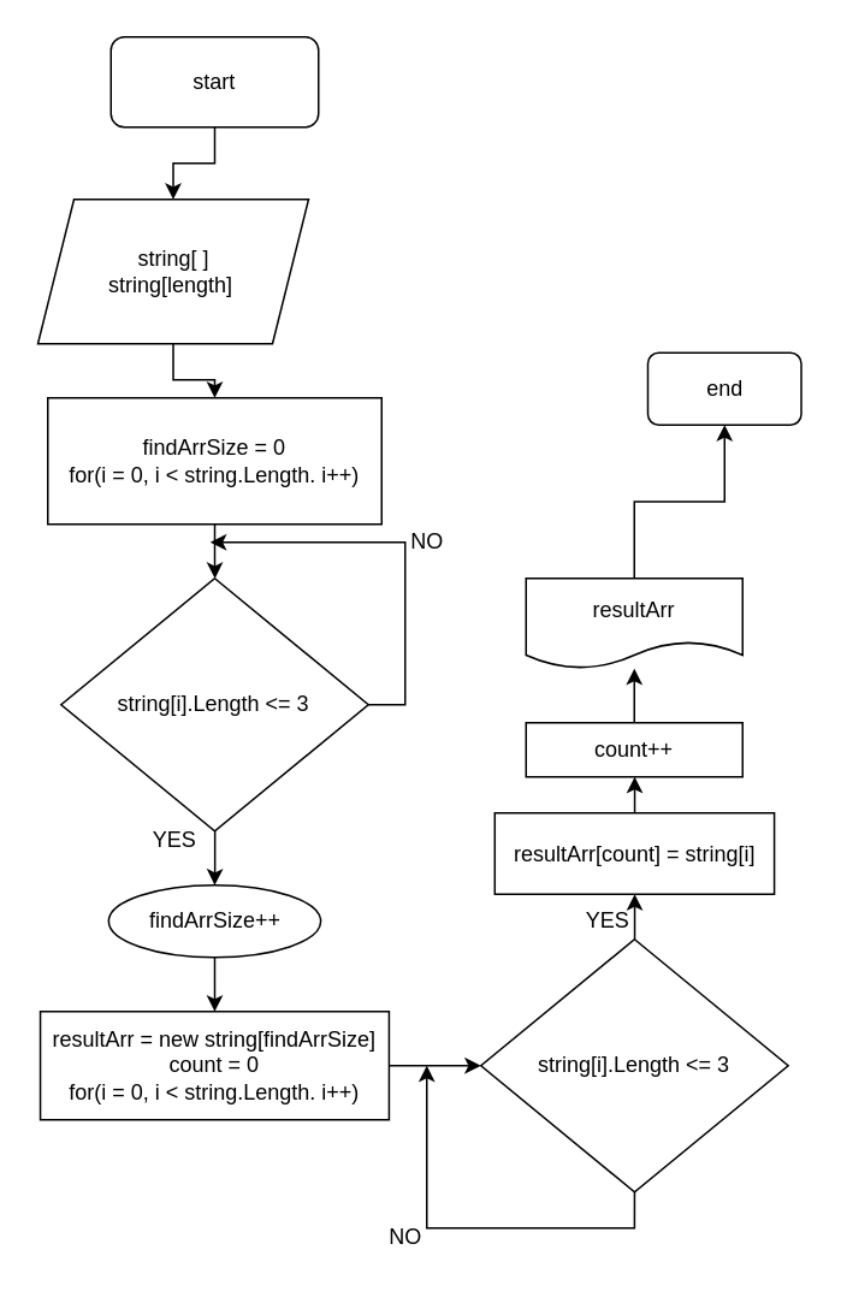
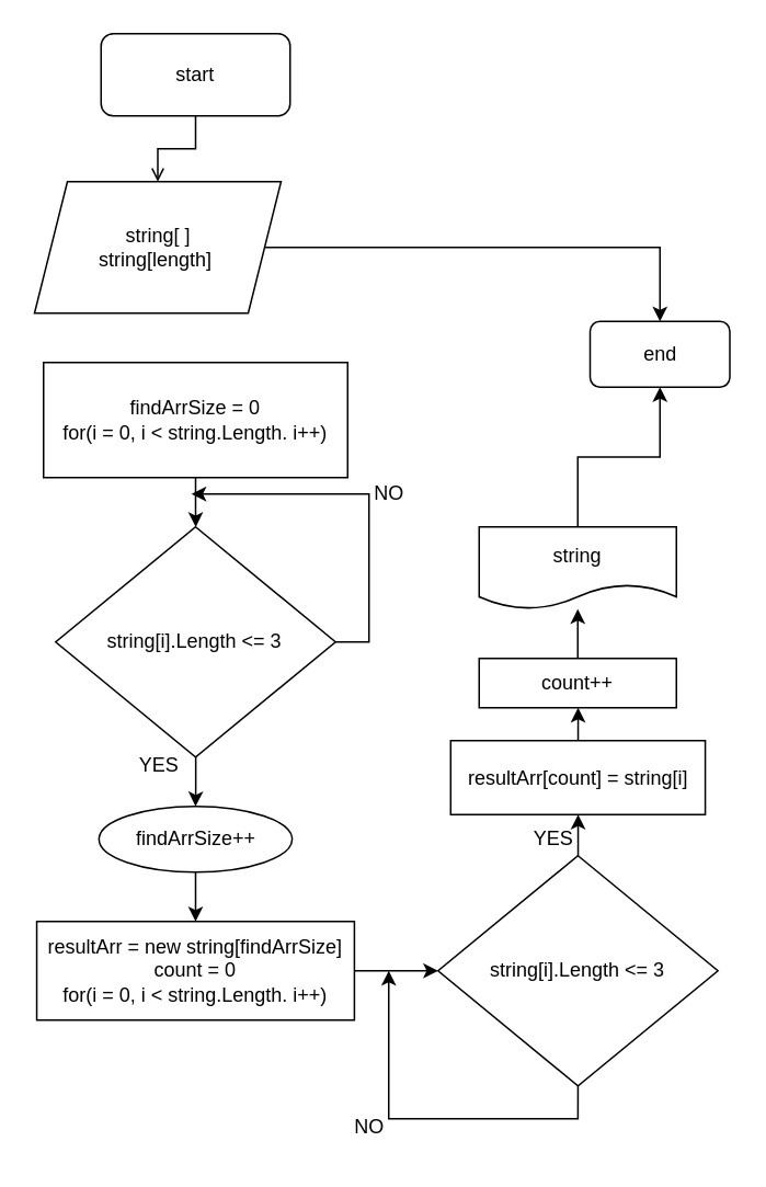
  <mxCell id="0" />
  <mxCell id="1" parent="0" />
- <mxCell id="2" value="" style="edgeStyle=orthogonalEdgeStyle;rounded=0;orthogonalLoop=1;jettySize=auto;html=1;" parent="1" source="3" target="5" edge="1"><mxGeometry relative="1" as="geometry" /></mxCell>
+ <mxCell id="2" value="" style="edgeStyle=orthogonalEdgeStyle;rounded=0;orthogonalLoop=1;jettySize=auto;html=1;endArrow=open;" parent="1" source="3" target="5" edge="1"><mxGeometry relative="1" as="geometry" /></mxCell>
  <mxCell id="3" value="start" style="rounded=1;whiteSpace=wrap;html=1;" parent="1" vertex="1"><mxGeometry x="61" y="20" width="115" height="50" as="geometry" /></mxCell>
- <mxCell id="4" value="" style="edgeStyle=orthogonalEdgeStyle;rounded=0;orthogonalLoop=1;jettySize=auto;html=1;" edge="1" parent="1" source="5" target="7"><mxGeometry relative="1" as="geometry" /></mxCell>
+ <mxCell id="4" value="" style="edgeStyle=orthogonalEdgeStyle;rounded=0;orthogonalLoop=1;jettySize=auto;html=1;" edge="1" parent="1" source="5" target="28"><mxGeometry relative="1" as="geometry" /></mxCell>
  <mxCell id="5" value="string[ ]&lt;br&gt;string[length]&amp;nbsp;" style="shape=parallelogram;perimeter=parallelogramPerimeter;whiteSpace=wrap;html=1;fixedSize=1;" parent="1" vertex="1"><mxGeometry x="20.5" y="110" width="150" height="80" as="geometry" /></mxCell>
  <mxCell id="6" value="" style="edgeStyle=orthogonalEdgeStyle;rounded=0;orthogonalLoop=1;jettySize=auto;html=1;" edge="1" parent="1" source="7" target="10"><mxGeometry relative="1" as="geometry" /></mxCell>
  <mxCell id="7" value="findArrSize = 0&lt;br&gt;for(i = 0, i &amp;lt; string.Length. i++)" style="rounded=0;whiteSpace=wrap;html=1;" vertex="1" parent="1"><mxGeometry x="26" y="220" width="185" height="70" as="geometry" /></mxCell>
  <mxCell id="8" style="edgeStyle=orthogonalEdgeStyle;rounded=0;orthogonalLoop=1;jettySize=auto;html=1;" edge="1" parent="1" source="10"><mxGeometry relative="1" as="geometry"><mxPoint x="116" y="300" as="targetPoint" /><Array as="points"><mxPoint x="224" y="390" /><mxPoint x="224" y="300" /></Array></mxGeometry></mxCell>
  <mxCell id="9" value="" style="edgeStyle=orthogonalEdgeStyle;rounded=0;orthogonalLoop=1;jettySize=auto;html=1;" edge="1" parent="1" source="10" target="13"><mxGeometry relative="1" as="geometry" /></mxCell>
  <mxCell id="10" value="string[i].Length &amp;lt;= 3" style="rhombus;whiteSpace=wrap;html=1;" vertex="1" parent="1"><mxGeometry x="33.37" y="320" width="170.25" height="140" as="geometry" /></mxCell>
  <mxCell id="11" value="NO" style="text;html=1;align=center;verticalAlign=middle;resizable=0;points=[];autosize=1;strokeColor=none;fillColor=none;" vertex="1" parent="1"><mxGeometry x="216" y="285" width="40" height="30" as="geometry" /></mxCell>
  <mxCell id="12" value="" style="edgeStyle=orthogonalEdgeStyle;rounded=0;orthogonalLoop=1;jettySize=auto;html=1;" edge="1" parent="1" source="13" target="16"><mxGeometry relative="1" as="geometry" /></mxCell>
  <mxCell id="13" value="findArrSize++" style="ellipse;whiteSpace=wrap;html=1;" vertex="1" parent="1"><mxGeometry x="59.74" y="490" width="117.5" height="40" as="geometry" /></mxCell>
  <mxCell id="14" value="YES" style="text;html=1;align=center;verticalAlign=middle;resizable=0;points=[];autosize=1;strokeColor=none;fillColor=none;" vertex="1" parent="1"><mxGeometry x="71" y="450" width="50" height="30" as="geometry" /></mxCell>
  <mxCell id="15" value="" style="edgeStyle=orthogonalEdgeStyle;rounded=0;orthogonalLoop=1;jettySize=auto;html=1;" edge="1" parent="1" source="16" target="19"><mxGeometry relative="1" as="geometry" /></mxCell>
  <mxCell id="16" value="resultArr = new string[findArrSize]&lt;br&gt;count = 0&lt;br&gt;for(i = 0, i &amp;lt; string.Length. i++)" style="rounded=0;whiteSpace=wrap;html=1;" vertex="1" parent="1"><mxGeometry x="21.87" y="560" width="193.24" height="60" as="geometry" /></mxCell>
  <mxCell id="17" style="edgeStyle=orthogonalEdgeStyle;rounded=0;orthogonalLoop=1;jettySize=auto;html=1;exitX=0.5;exitY=1;exitDx=0;exitDy=0;" edge="1" parent="1" source="19"><mxGeometry relative="1" as="geometry"><mxPoint x="236" y="590" as="targetPoint" /><Array as="points"><mxPoint x="351" y="680" /><mxPoint x="236" y="680" /></Array></mxGeometry></mxCell>
  <mxCell id="18" value="" style="edgeStyle=orthogonalEdgeStyle;rounded=0;orthogonalLoop=1;jettySize=auto;html=1;" edge="1" parent="1" source="19" target="22"><mxGeometry relative="1" as="geometry" /></mxCell>
  <mxCell id="19" value="string[i].Length &amp;lt;= 3" style="rhombus;whiteSpace=wrap;html=1;" vertex="1" parent="1"><mxGeometry x="266" y="520" width="170.25" height="140" as="geometry" /></mxCell>
  <mxCell id="20" value="NO" style="text;html=1;align=center;verticalAlign=middle;resizable=0;points=[];autosize=1;strokeColor=none;fillColor=none;" vertex="1" parent="1"><mxGeometry x="203.62" y="670" width="40" height="30" as="geometry" /></mxCell>
  <mxCell id="21" value="" style="edgeStyle=orthogonalEdgeStyle;rounded=0;orthogonalLoop=1;jettySize=auto;html=1;" edge="1" parent="1" source="22" target="25"><mxGeometry relative="1" as="geometry" /></mxCell>
  <mxCell id="22" value="resultArr[count] = string[i]" style="rounded=0;whiteSpace=wrap;html=1;" vertex="1" parent="1"><mxGeometry x="273.69" y="450" width="154.87" height="45" as="geometry" /></mxCell>
  <mxCell id="23" value="YES" style="text;html=1;align=center;verticalAlign=middle;resizable=0;points=[];autosize=1;strokeColor=none;fillColor=none;" vertex="1" parent="1"><mxGeometry x="311" y="495" width="50" height="30" as="geometry" /></mxCell>
  <mxCell id="24" value="" style="edgeStyle=orthogonalEdgeStyle;rounded=0;orthogonalLoop=1;jettySize=auto;html=1;" edge="1" parent="1" source="25" target="27"><mxGeometry relative="1" as="geometry" /></mxCell>
  <mxCell id="25" value="count++" style="rounded=0;whiteSpace=wrap;html=1;" vertex="1" parent="1"><mxGeometry x="291" y="400" width="120" height="30" as="geometry" /></mxCell>
  <mxCell id="26" value="" style="edgeStyle=orthogonalEdgeStyle;rounded=0;orthogonalLoop=1;jettySize=auto;html=1;" edge="1" parent="1" source="27" target="28"><mxGeometry relative="1" as="geometry" /></mxCell>
- <mxCell id="27" value="resultArr" style="shape=document;whiteSpace=wrap;html=1;boundedLbl=1;" vertex="1" parent="1"><mxGeometry x="291" y="320" width="120" height="50" as="geometry" /></mxCell>
+ <mxCell id="27" value="string" style="shape=document;whiteSpace=wrap;html=1;boundedLbl=1;" vertex="1" parent="1"><mxGeometry x="291" y="320" width="120" height="50" as="geometry" /></mxCell>
  <mxCell id="28" value="end" style="rounded=1;whiteSpace=wrap;html=1;" vertex="1" parent="1"><mxGeometry x="358.5" y="195" width="85" height="40" as="geometry" /></mxCell>
